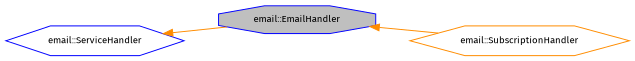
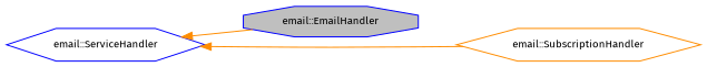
  digraph {
    fontname="Fira Sans"
    rankdir=LR
    node [color=blue fillcolor=white fontname="Fira Sans" fontsize=10 shape=hexagon style=filled]
    edge [color=darkorange dir=back fontname="Fira Sans" fontsize=10 labelfontname=Helvetica labelfontsize=10 style=solid]
    n1 [fillcolor=grey75 fontcolor=black height=0.2 label="email::EmailHandler" shape=octagon width=0.4]
    n2 [color=darkorange height=0.2 label="email::SubscriptionHandler" width=0.4]
    n3 [height=0.2 label="email::ServiceHandler" width=0.4]
-   n1 -> n2
+   n3 -> n2
    n3 -> n1
  }
